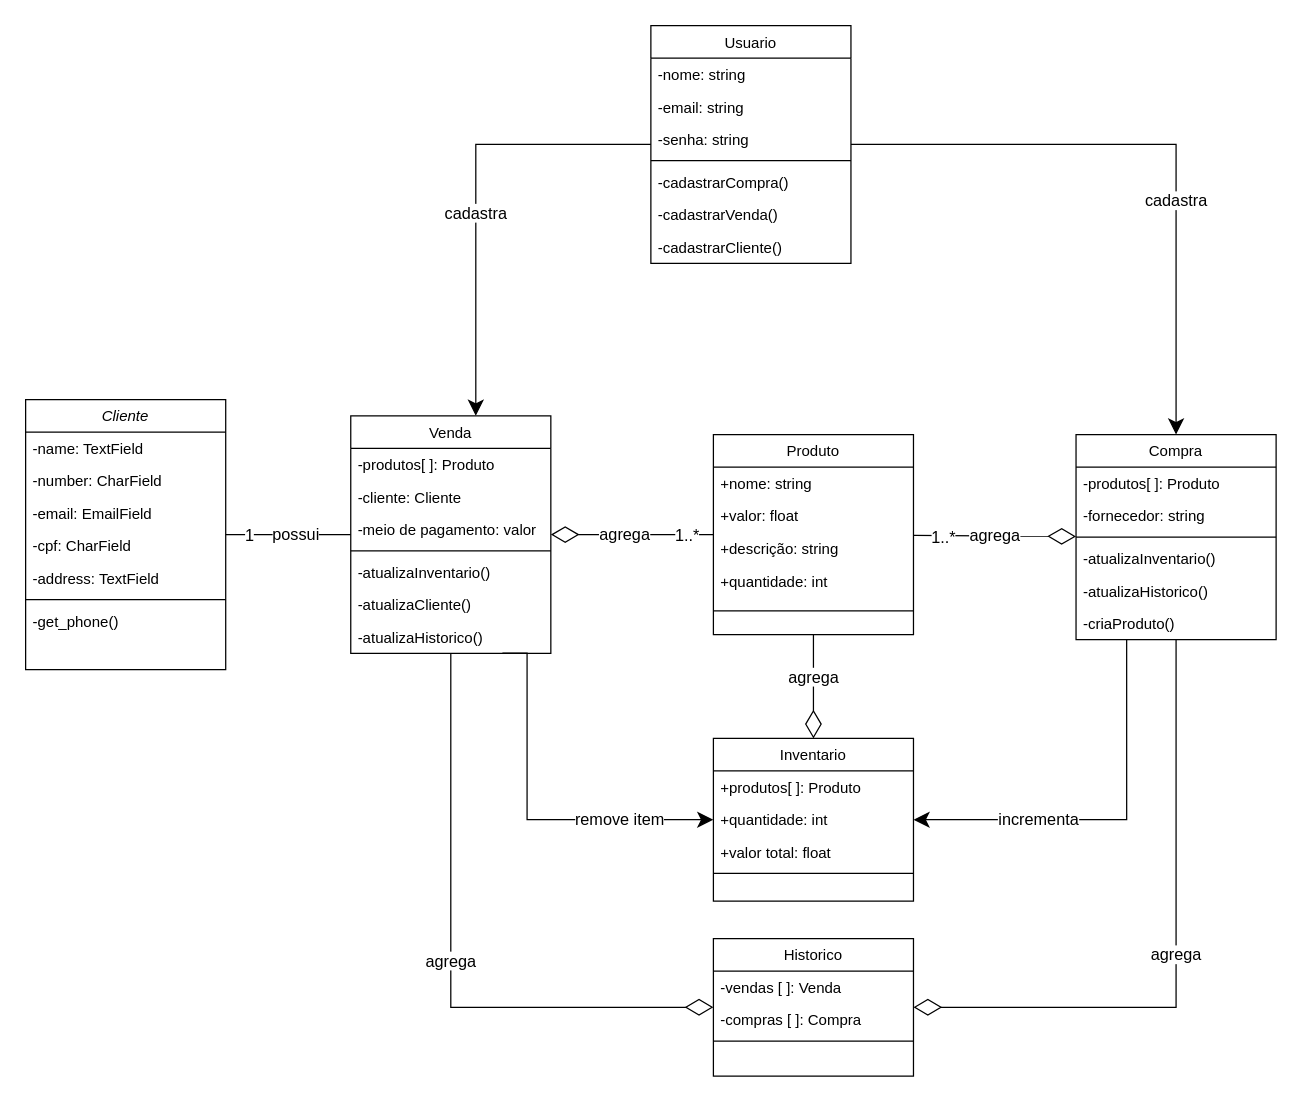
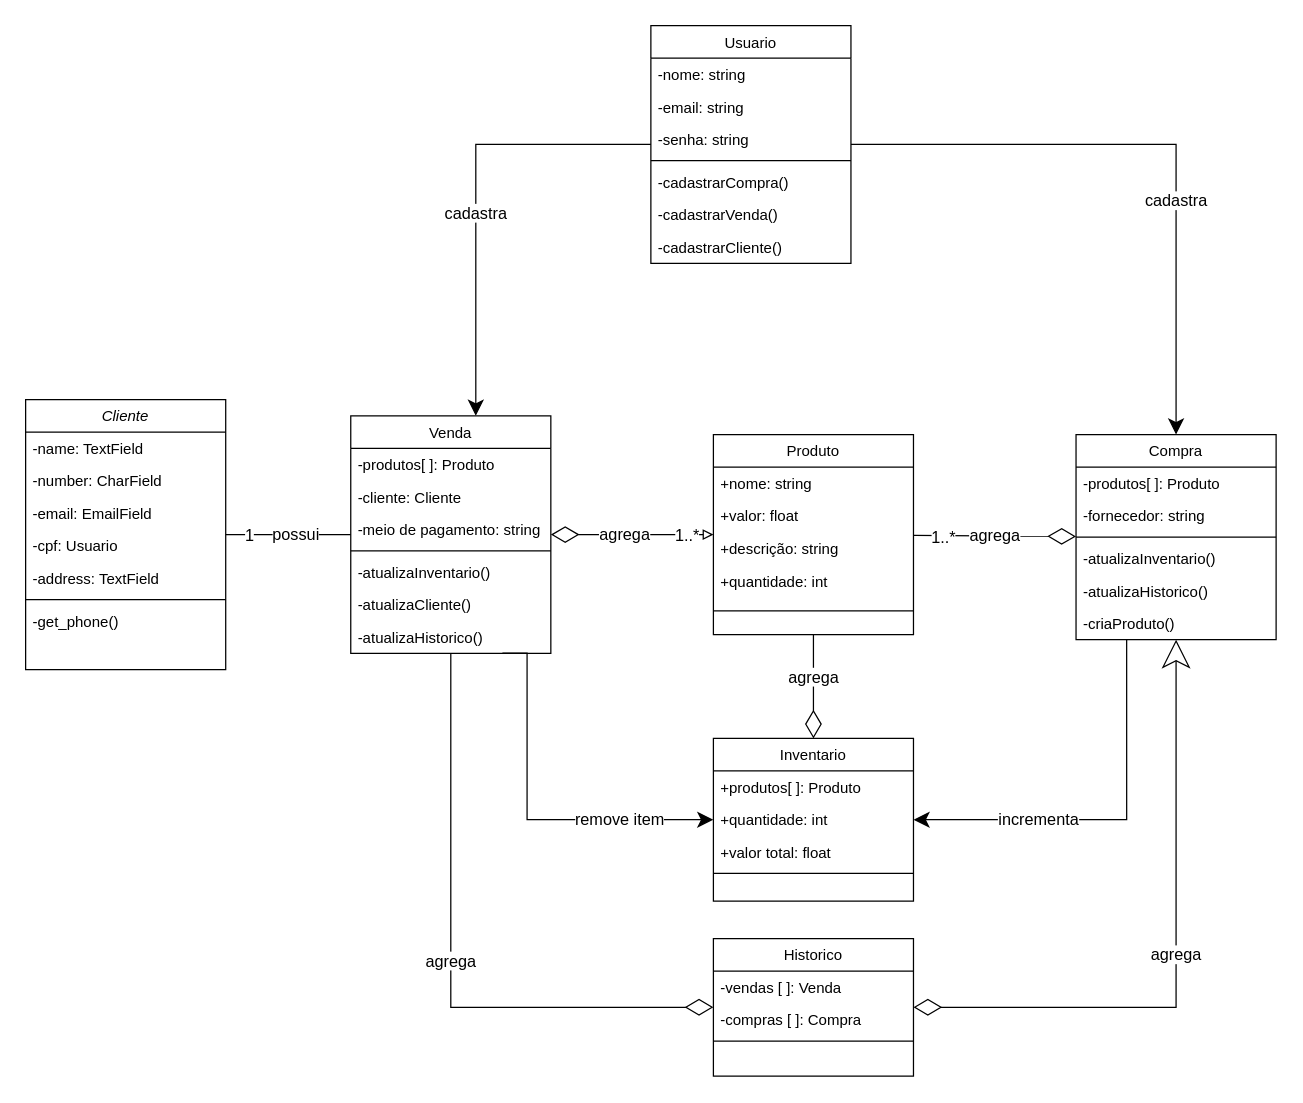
  <mxCell id="0" />
  <mxCell id="1" parent="0" />
  <mxCell id="2" value="possui" style="edgeStyle=orthogonalEdgeStyle;rounded=0;orthogonalLoop=1;jettySize=auto;html=1;startArrow=none;startFill=0;endArrow=none;endFill=0;startSize=20;endSize=20;fontSize=13;" parent="1" source="4" target="34" edge="1"><mxGeometry x="0.111" relative="1" as="geometry"><mxPoint as="offset" /></mxGeometry></mxCell>
  <mxCell id="3" value="1" style="edgeLabel;html=1;align=center;verticalAlign=middle;resizable=0;points=[];fontSize=13;" parent="2" vertex="1" connectable="0"><mxGeometry x="0.696" relative="1" as="geometry"><mxPoint x="-67" as="offset" /></mxGeometry></mxCell>
  <mxCell id="4" value="Cliente" style="swimlane;fontStyle=2;align=center;verticalAlign=top;childLayout=stackLayout;horizontal=1;startSize=26;horizontalStack=0;resizeParent=1;resizeLast=0;collapsible=1;marginBottom=0;rounded=0;shadow=0;strokeWidth=1;" parent="1" vertex="1"><mxGeometry x="20" y="319" width="160" height="216" as="geometry"><mxRectangle x="230" y="140" width="160" height="26" as="alternateBounds" /></mxGeometry></mxCell>
  <mxCell id="5" value="-name: TextField" style="text;align=left;verticalAlign=top;spacingLeft=4;spacingRight=4;overflow=hidden;rotatable=0;points=[[0,0.5],[1,0.5]];portConstraint=eastwest;" parent="4" vertex="1"><mxGeometry y="26" width="160" height="26" as="geometry" /></mxCell>
  <mxCell id="6" value="-number: CharField" style="text;align=left;verticalAlign=top;spacingLeft=4;spacingRight=4;overflow=hidden;rotatable=0;points=[[0,0.5],[1,0.5]];portConstraint=eastwest;rounded=0;shadow=0;html=0;" parent="4" vertex="1"><mxGeometry y="52" width="160" height="26" as="geometry" /></mxCell>
  <mxCell id="7" value="-email: EmailField" style="text;align=left;verticalAlign=top;spacingLeft=4;spacingRight=4;overflow=hidden;rotatable=0;points=[[0,0.5],[1,0.5]];portConstraint=eastwest;rounded=0;shadow=0;html=0;" parent="4" vertex="1"><mxGeometry y="78" width="160" height="26" as="geometry" /></mxCell>
- <mxCell id="8" value="-cpf: CharField" style="text;align=left;verticalAlign=top;spacingLeft=4;spacingRight=4;overflow=hidden;rotatable=0;points=[[0,0.5],[1,0.5]];portConstraint=eastwest;rounded=0;shadow=0;html=0;" parent="4" vertex="1"><mxGeometry y="104" width="160" height="26" as="geometry" /></mxCell>
+ <mxCell id="8" value="-cpf: Usuario" style="text;align=left;verticalAlign=top;spacingLeft=4;spacingRight=4;overflow=hidden;rotatable=0;points=[[0,0.5],[1,0.5]];portConstraint=eastwest;rounded=0;shadow=0;html=0;" parent="4" vertex="1"><mxGeometry y="104" width="160" height="26" as="geometry" /></mxCell>
  <mxCell id="9" value="-address: TextField" style="text;align=left;verticalAlign=top;spacingLeft=4;spacingRight=4;overflow=hidden;rotatable=0;points=[[0,0.5],[1,0.5]];portConstraint=eastwest;rounded=0;shadow=0;html=0;" parent="4" vertex="1"><mxGeometry y="130" width="160" height="26" as="geometry" /></mxCell>
  <mxCell id="10" value="" style="line;html=1;strokeWidth=1;align=left;verticalAlign=middle;spacingTop=-1;spacingLeft=3;spacingRight=3;rotatable=0;labelPosition=right;points=[];portConstraint=eastwest;" parent="4" vertex="1"><mxGeometry y="156" width="160" height="8" as="geometry" /></mxCell>
  <mxCell id="11" value="-get_phone()" style="text;align=left;verticalAlign=top;spacingLeft=4;spacingRight=4;overflow=hidden;rotatable=0;points=[[0,0.5],[1,0.5]];portConstraint=eastwest;" parent="4" vertex="1"><mxGeometry y="164" width="160" height="26" as="geometry" /></mxCell>
  <mxCell id="12" value="Inventario" style="swimlane;fontStyle=0;align=center;verticalAlign=top;childLayout=stackLayout;horizontal=1;startSize=26;horizontalStack=0;resizeParent=1;resizeLast=0;collapsible=1;marginBottom=0;rounded=0;shadow=0;strokeWidth=1;" parent="1" vertex="1"><mxGeometry x="570" y="590" width="160" height="130" as="geometry"><mxRectangle x="130" y="380" width="160" height="26" as="alternateBounds" /></mxGeometry></mxCell>
  <mxCell id="13" value="+produtos[ ]: Produto" style="text;align=left;verticalAlign=top;spacingLeft=4;spacingRight=4;overflow=hidden;rotatable=0;points=[[0,0.5],[1,0.5]];portConstraint=eastwest;" parent="12" vertex="1"><mxGeometry y="26" width="160" height="26" as="geometry" /></mxCell>
  <mxCell id="14" value="+quantidade: int" style="text;align=left;verticalAlign=top;spacingLeft=4;spacingRight=4;overflow=hidden;rotatable=0;points=[[0,0.5],[1,0.5]];portConstraint=eastwest;rounded=0;shadow=0;html=0;" parent="12" vertex="1"><mxGeometry y="52" width="160" height="26" as="geometry" /></mxCell>
  <mxCell id="15" value="+valor total: float" style="text;align=left;verticalAlign=top;spacingLeft=4;spacingRight=4;overflow=hidden;rotatable=0;points=[[0,0.5],[1,0.5]];portConstraint=eastwest;rounded=0;shadow=0;html=0;" parent="12" vertex="1"><mxGeometry y="78" width="160" height="26" as="geometry" /></mxCell>
  <mxCell id="16" value="" style="line;html=1;strokeWidth=1;align=left;verticalAlign=middle;spacingTop=-1;spacingLeft=3;spacingRight=3;rotatable=0;labelPosition=right;points=[];portConstraint=eastwest;" parent="12" vertex="1"><mxGeometry y="104" width="160" height="8" as="geometry" /></mxCell>
  <mxCell id="17" value="cadastra" style="edgeStyle=orthogonalEdgeStyle;rounded=0;orthogonalLoop=1;jettySize=auto;html=1;startArrow=none;startFill=0;endArrow=classic;endFill=1;startSize=20;endSize=10;fontSize=13;" parent="1" source="18" target="42" edge="1"><mxGeometry x="0.24" relative="1" as="geometry"><mxPoint as="offset" /></mxGeometry></mxCell>
  <mxCell id="18" value="Usuario" style="swimlane;fontStyle=0;align=center;verticalAlign=top;childLayout=stackLayout;horizontal=1;startSize=26;horizontalStack=0;resizeParent=1;resizeLast=0;collapsible=1;marginBottom=0;rounded=0;shadow=0;strokeWidth=1;" parent="1" vertex="1"><mxGeometry x="520" y="20" width="160" height="190" as="geometry"><mxRectangle x="340" y="380" width="170" height="26" as="alternateBounds" /></mxGeometry></mxCell>
  <mxCell id="19" value="-nome: string" style="text;align=left;verticalAlign=top;spacingLeft=4;spacingRight=4;overflow=hidden;rotatable=0;points=[[0,0.5],[1,0.5]];portConstraint=eastwest;" parent="18" vertex="1"><mxGeometry y="26" width="160" height="26" as="geometry" /></mxCell>
  <mxCell id="20" value="-email: string" style="text;align=left;verticalAlign=top;spacingLeft=4;spacingRight=4;overflow=hidden;rotatable=0;points=[[0,0.5],[1,0.5]];portConstraint=eastwest;" parent="18" vertex="1"><mxGeometry y="52" width="160" height="26" as="geometry" /></mxCell>
  <mxCell id="21" value="-senha: string" style="text;align=left;verticalAlign=top;spacingLeft=4;spacingRight=4;overflow=hidden;rotatable=0;points=[[0,0.5],[1,0.5]];portConstraint=eastwest;" parent="18" vertex="1"><mxGeometry y="78" width="160" height="26" as="geometry" /></mxCell>
  <mxCell id="22" value="" style="line;html=1;strokeWidth=1;align=left;verticalAlign=middle;spacingTop=-1;spacingLeft=3;spacingRight=3;rotatable=0;labelPosition=right;points=[];portConstraint=eastwest;" parent="18" vertex="1"><mxGeometry y="104" width="160" height="8" as="geometry" /></mxCell>
  <mxCell id="23" value="-cadastrarCompra()" style="text;align=left;verticalAlign=top;spacingLeft=4;spacingRight=4;overflow=hidden;rotatable=0;points=[[0,0.5],[1,0.5]];portConstraint=eastwest;" parent="18" vertex="1"><mxGeometry y="112" width="160" height="26" as="geometry" /></mxCell>
  <mxCell id="24" value="-cadastrarVenda()" style="text;align=left;verticalAlign=top;spacingLeft=4;spacingRight=4;overflow=hidden;rotatable=0;points=[[0,0.5],[1,0.5]];portConstraint=eastwest;" parent="18" vertex="1"><mxGeometry y="138" width="160" height="26" as="geometry" /></mxCell>
  <mxCell id="25" value="-cadastrarCliente()" style="text;align=left;verticalAlign=top;spacingLeft=4;spacingRight=4;overflow=hidden;rotatable=0;points=[[0,0.5],[1,0.5]];portConstraint=eastwest;" parent="18" vertex="1"><mxGeometry y="164" width="160" height="26" as="geometry" /></mxCell>
  <mxCell id="26" value="Produto" style="swimlane;fontStyle=0;align=center;verticalAlign=top;childLayout=stackLayout;horizontal=1;startSize=26;horizontalStack=0;resizeParent=1;resizeLast=0;collapsible=1;marginBottom=0;rounded=0;shadow=0;strokeWidth=1;" parent="1" vertex="1"><mxGeometry x="570" y="347" width="160" height="160" as="geometry"><mxRectangle x="550" y="140" width="160" height="26" as="alternateBounds" /></mxGeometry></mxCell>
  <mxCell id="27" value="+nome: string" style="text;align=left;verticalAlign=top;spacingLeft=4;spacingRight=4;overflow=hidden;rotatable=0;points=[[0,0.5],[1,0.5]];portConstraint=eastwest;rounded=0;shadow=0;html=0;" parent="26" vertex="1"><mxGeometry y="26" width="160" height="26" as="geometry" /></mxCell>
  <mxCell id="28" value="+valor: float" style="text;align=left;verticalAlign=top;spacingLeft=4;spacingRight=4;overflow=hidden;rotatable=0;points=[[0,0.5],[1,0.5]];portConstraint=eastwest;" parent="26" vertex="1"><mxGeometry y="52" width="160" height="26" as="geometry" /></mxCell>
  <mxCell id="29" value="+descrição: string" style="text;align=left;verticalAlign=top;spacingLeft=4;spacingRight=4;overflow=hidden;rotatable=0;points=[[0,0.5],[1,0.5]];portConstraint=eastwest;" parent="26" vertex="1"><mxGeometry y="78" width="160" height="26" as="geometry" /></mxCell>
  <mxCell id="30" value="+quantidade: int" style="text;align=left;verticalAlign=top;spacingLeft=4;spacingRight=4;overflow=hidden;rotatable=0;points=[[0,0.5],[1,0.5]];portConstraint=eastwest;" parent="26" vertex="1"><mxGeometry y="104" width="160" height="26" as="geometry" /></mxCell>
  <mxCell id="31" value="" style="line;html=1;strokeWidth=1;align=left;verticalAlign=middle;spacingTop=-1;spacingLeft=3;spacingRight=3;rotatable=0;labelPosition=right;points=[];portConstraint=eastwest;" parent="26" vertex="1"><mxGeometry y="130" width="160" height="22" as="geometry" /></mxCell>
  <mxCell id="32" value="cadastra" style="edgeStyle=orthogonalEdgeStyle;rounded=0;orthogonalLoop=1;jettySize=auto;html=1;startArrow=classic;startFill=1;endArrow=none;endFill=0;startSize=10;endSize=10;fontSize=13;" parent="1" source="34" target="18" edge="1"><mxGeometry x="-0.092" relative="1" as="geometry"><mxPoint x="380" y="120" as="targetPoint" /><Array as="points"><mxPoint x="380" y="115" /></Array><mxPoint as="offset" /></mxGeometry></mxCell>
  <mxCell id="33" value="remove item" style="edgeStyle=orthogonalEdgeStyle;rounded=0;orthogonalLoop=1;jettySize=auto;html=1;startArrow=none;startFill=0;endArrow=classic;endFill=1;startSize=20;endSize=10;exitX=0.758;exitY=0.994;exitDx=0;exitDy=0;exitPerimeter=0;fontSize=13;" parent="1" source="41" target="12" edge="1"><mxGeometry x="0.503" relative="1" as="geometry"><Array as="points"><mxPoint x="421" y="655" /></Array><mxPoint as="offset" /></mxGeometry></mxCell>
  <mxCell id="34" value="Venda" style="swimlane;fontStyle=0;align=center;verticalAlign=top;childLayout=stackLayout;horizontal=1;startSize=26;horizontalStack=0;resizeParent=1;resizeLast=0;collapsible=1;marginBottom=0;rounded=0;shadow=0;strokeWidth=1;" parent="1" vertex="1"><mxGeometry x="280" y="332" width="160" height="190" as="geometry"><mxRectangle x="130" y="380" width="160" height="26" as="alternateBounds" /></mxGeometry></mxCell>
  <mxCell id="35" value="-produtos[ ]: Produto" style="text;align=left;verticalAlign=top;spacingLeft=4;spacingRight=4;overflow=hidden;rotatable=0;points=[[0,0.5],[1,0.5]];portConstraint=eastwest;rounded=0;shadow=0;html=0;" parent="34" vertex="1"><mxGeometry y="26" width="160" height="26" as="geometry" /></mxCell>
  <mxCell id="36" value="-cliente: Cliente" style="text;align=left;verticalAlign=top;spacingLeft=4;spacingRight=4;overflow=hidden;rotatable=0;points=[[0,0.5],[1,0.5]];portConstraint=eastwest;rounded=0;shadow=0;html=0;" parent="34" vertex="1"><mxGeometry y="52" width="160" height="26" as="geometry" /></mxCell>
- <mxCell id="37" value="-meio de pagamento: valor" style="text;align=left;verticalAlign=top;spacingLeft=4;spacingRight=4;overflow=hidden;rotatable=0;points=[[0,0.5],[1,0.5]];portConstraint=eastwest;rounded=0;shadow=0;html=0;" parent="34" vertex="1"><mxGeometry y="78" width="160" height="26" as="geometry" /></mxCell>
+ <mxCell id="37" value="-meio de pagamento: string" style="text;align=left;verticalAlign=top;spacingLeft=4;spacingRight=4;overflow=hidden;rotatable=0;points=[[0,0.5],[1,0.5]];portConstraint=eastwest;rounded=0;shadow=0;html=0;" parent="34" vertex="1"><mxGeometry y="78" width="160" height="26" as="geometry" /></mxCell>
  <mxCell id="38" value="" style="line;html=1;strokeWidth=1;align=left;verticalAlign=middle;spacingTop=-1;spacingLeft=3;spacingRight=3;rotatable=0;labelPosition=right;points=[];portConstraint=eastwest;" parent="34" vertex="1"><mxGeometry y="104" width="160" height="8" as="geometry" /></mxCell>
  <mxCell id="39" value="-atualizaInventario()" style="text;align=left;verticalAlign=top;spacingLeft=4;spacingRight=4;overflow=hidden;rotatable=0;points=[[0,0.5],[1,0.5]];portConstraint=eastwest;rounded=0;shadow=0;html=0;" parent="34" vertex="1"><mxGeometry y="112" width="160" height="26" as="geometry" /></mxCell>
  <mxCell id="40" value="-atualizaCliente()" style="text;align=left;verticalAlign=top;spacingLeft=4;spacingRight=4;overflow=hidden;rotatable=0;points=[[0,0.5],[1,0.5]];portConstraint=eastwest;rounded=0;shadow=0;html=0;" parent="34" vertex="1"><mxGeometry y="138" width="160" height="26" as="geometry" /></mxCell>
  <mxCell id="41" value="-atualizaHistorico()" style="text;align=left;verticalAlign=top;spacingLeft=4;spacingRight=4;overflow=hidden;rotatable=0;points=[[0,0.5],[1,0.5]];portConstraint=eastwest;rounded=0;shadow=0;html=0;" parent="34" vertex="1"><mxGeometry y="164" width="160" height="26" as="geometry" /></mxCell>
  <mxCell id="42" value="Compra" style="swimlane;fontStyle=0;align=center;verticalAlign=top;childLayout=stackLayout;horizontal=1;startSize=26;horizontalStack=0;resizeParent=1;resizeLast=0;collapsible=1;marginBottom=0;rounded=0;shadow=0;strokeWidth=1;" parent="1" vertex="1"><mxGeometry x="860" y="347" width="160" height="164" as="geometry"><mxRectangle x="130" y="380" width="160" height="26" as="alternateBounds" /></mxGeometry></mxCell>
  <mxCell id="43" value="-produtos[ ]: Produto" style="text;align=left;verticalAlign=top;spacingLeft=4;spacingRight=4;overflow=hidden;rotatable=0;points=[[0,0.5],[1,0.5]];portConstraint=eastwest;" parent="42" vertex="1"><mxGeometry y="26" width="160" height="26" as="geometry" /></mxCell>
  <mxCell id="44" value="-fornecedor: string" style="text;align=left;verticalAlign=top;spacingLeft=4;spacingRight=4;overflow=hidden;rotatable=0;points=[[0,0.5],[1,0.5]];portConstraint=eastwest;rounded=0;shadow=0;html=0;" parent="42" vertex="1"><mxGeometry y="52" width="160" height="26" as="geometry" /></mxCell>
  <mxCell id="45" value="" style="line;html=1;strokeWidth=1;align=left;verticalAlign=middle;spacingTop=-1;spacingLeft=3;spacingRight=3;rotatable=0;labelPosition=right;points=[];portConstraint=eastwest;" parent="42" vertex="1"><mxGeometry y="78" width="160" height="8" as="geometry" /></mxCell>
  <mxCell id="46" value="-atualizaInventario()" style="text;align=left;verticalAlign=top;spacingLeft=4;spacingRight=4;overflow=hidden;rotatable=0;points=[[0,0.5],[1,0.5]];portConstraint=eastwest;rounded=0;shadow=0;html=0;" parent="42" vertex="1"><mxGeometry y="86" width="160" height="26" as="geometry" /></mxCell>
  <mxCell id="47" value="-atualizaHistorico()" style="text;align=left;verticalAlign=top;spacingLeft=4;spacingRight=4;overflow=hidden;rotatable=0;points=[[0,0.5],[1,0.5]];portConstraint=eastwest;rounded=0;shadow=0;html=0;" parent="42" vertex="1"><mxGeometry y="112" width="160" height="26" as="geometry" /></mxCell>
  <mxCell id="48" value="-criaProduto()" style="text;align=left;verticalAlign=top;spacingLeft=4;spacingRight=4;overflow=hidden;rotatable=0;points=[[0,0.5],[1,0.5]];portConstraint=eastwest;rounded=0;shadow=0;html=0;" parent="42" vertex="1"><mxGeometry y="138" width="160" height="26" as="geometry" /></mxCell>
- <mxCell id="49" value="agrega" style="edgeStyle=orthogonalEdgeStyle;rounded=0;orthogonalLoop=1;jettySize=auto;html=1;endArrow=none;endFill=0;endSize=20;startArrow=diamondThin;startFill=0;startSize=20;fontSize=13;" parent="1" source="51" target="42" edge="1"><mxGeometry relative="1" as="geometry" /></mxCell>
+ <mxCell id="49" value="agrega" style="edgeStyle=orthogonalEdgeStyle;rounded=0;orthogonalLoop=1;jettySize=auto;html=1;endArrow=classic;endFill=0;endSize=20;startArrow=diamondThin;startFill=0;startSize=20;fontSize=13;" parent="1" source="51" target="42" edge="1"><mxGeometry relative="1" as="geometry" /></mxCell>
  <mxCell id="50" value="agrega" style="edgeStyle=orthogonalEdgeStyle;rounded=0;orthogonalLoop=1;jettySize=auto;html=1;startArrow=diamondThin;startFill=0;endArrow=none;endFill=0;startSize=20;endSize=20;fontSize=13;" parent="1" source="51" target="34" edge="1"><mxGeometry relative="1" as="geometry" /></mxCell>
  <mxCell id="51" value="Historico" style="swimlane;fontStyle=0;align=center;verticalAlign=top;childLayout=stackLayout;horizontal=1;startSize=26;horizontalStack=0;resizeParent=1;resizeLast=0;collapsible=1;marginBottom=0;rounded=0;shadow=0;strokeWidth=1;" parent="1" vertex="1"><mxGeometry x="570" y="750" width="160" height="110" as="geometry"><mxRectangle x="550" y="140" width="160" height="26" as="alternateBounds" /></mxGeometry></mxCell>
  <mxCell id="52" value="-vendas [ ]: Venda" style="text;align=left;verticalAlign=top;spacingLeft=4;spacingRight=4;overflow=hidden;rotatable=0;points=[[0,0.5],[1,0.5]];portConstraint=eastwest;rounded=0;shadow=0;html=0;" parent="51" vertex="1"><mxGeometry y="26" width="160" height="26" as="geometry" /></mxCell>
  <mxCell id="53" value="-compras [ ]: Compra" style="text;align=left;verticalAlign=top;spacingLeft=4;spacingRight=4;overflow=hidden;rotatable=0;points=[[0,0.5],[1,0.5]];portConstraint=eastwest;" parent="51" vertex="1"><mxGeometry y="52" width="160" height="26" as="geometry" /></mxCell>
  <mxCell id="54" value="" style="line;html=1;strokeWidth=1;align=left;verticalAlign=middle;spacingTop=-1;spacingLeft=3;spacingRight=3;rotatable=0;labelPosition=right;points=[];portConstraint=eastwest;" parent="51" vertex="1"><mxGeometry y="78" width="160" height="8" as="geometry" /></mxCell>
- <mxCell id="55" value="agrega" style="endArrow=none;html=1;endFill=0;startArrow=diamondThin;startFill=0;endSize=6;startSize=20;fontSize=13;" parent="1" source="34" target="26" edge="1"><mxGeometry x="-0.091" width="50" height="50" relative="1" as="geometry"><mxPoint x="380" y="621" as="sourcePoint" /><mxPoint x="480" y="580" as="targetPoint" /><mxPoint as="offset" /></mxGeometry></mxCell>
+ <mxCell id="55" value="agrega" style="endArrow=block;html=1;endFill=0;startArrow=diamondThin;startFill=0;endSize=6;startSize=20;fontSize=13;" parent="1" source="34" target="26" edge="1"><mxGeometry x="-0.091" width="50" height="50" relative="1" as="geometry"><mxPoint x="380" y="621" as="sourcePoint" /><mxPoint x="480" y="580" as="targetPoint" /><mxPoint as="offset" /></mxGeometry></mxCell>
  <mxCell id="56" value="1..*" style="edgeLabel;html=1;align=center;verticalAlign=middle;resizable=0;points=[];fontSize=13;" parent="55" vertex="1" connectable="0"><mxGeometry x="0.782" y="-1" relative="1" as="geometry"><mxPoint x="-8" y="-1" as="offset" /></mxGeometry></mxCell>
  <mxCell id="57" value="agrega" style="endArrow=diamondThin;html=1;endFill=0;endSize=20;fontSize=13;" parent="1" source="26" target="42" edge="1"><mxGeometry width="50" height="50" relative="1" as="geometry"><mxPoint x="680" y="420" as="sourcePoint" /><mxPoint x="740" y="420" as="targetPoint" /></mxGeometry></mxCell>
  <mxCell id="58" value="agrega" style="endArrow=diamondThin;html=1;entryX=0.5;entryY=0;entryDx=0;entryDy=0;exitX=0.5;exitY=1;exitDx=0;exitDy=0;endFill=0;endSize=20;fontSize=13;" parent="1" source="26" target="12" edge="1"><mxGeometry x="-0.176" width="50" height="50" relative="1" as="geometry"><mxPoint x="560" y="522" as="sourcePoint" /><mxPoint x="620" y="522" as="targetPoint" /><mxPoint as="offset" /></mxGeometry></mxCell>
  <mxCell id="59" value="incrementa" style="edgeStyle=orthogonalEdgeStyle;rounded=0;orthogonalLoop=1;jettySize=auto;html=1;entryX=0.253;entryY=1;entryDx=0;entryDy=0;entryPerimeter=0;startArrow=classic;startFill=1;endArrow=none;endFill=0;startSize=10;endSize=20;fontSize=13;" parent="1" source="14" target="48" edge="1"><mxGeometry x="-0.367" relative="1" as="geometry"><mxPoint as="offset" /></mxGeometry></mxCell>
  <mxCell id="60" value="1..*" style="edgeLabel;html=1;align=center;verticalAlign=middle;resizable=0;points=[];fontSize=13;" parent="1" vertex="1" connectable="0"><mxGeometry x="580.003" y="437" as="geometry"><mxPoint x="173" y="-9" as="offset" /></mxGeometry></mxCell>
